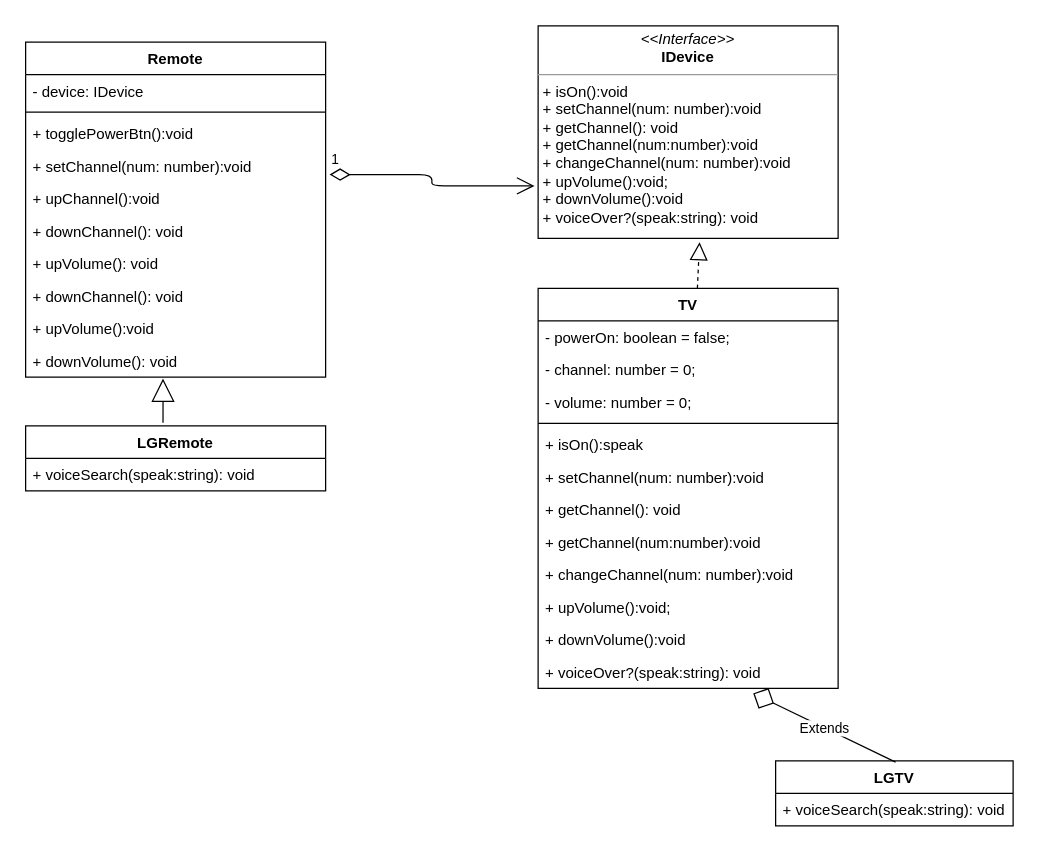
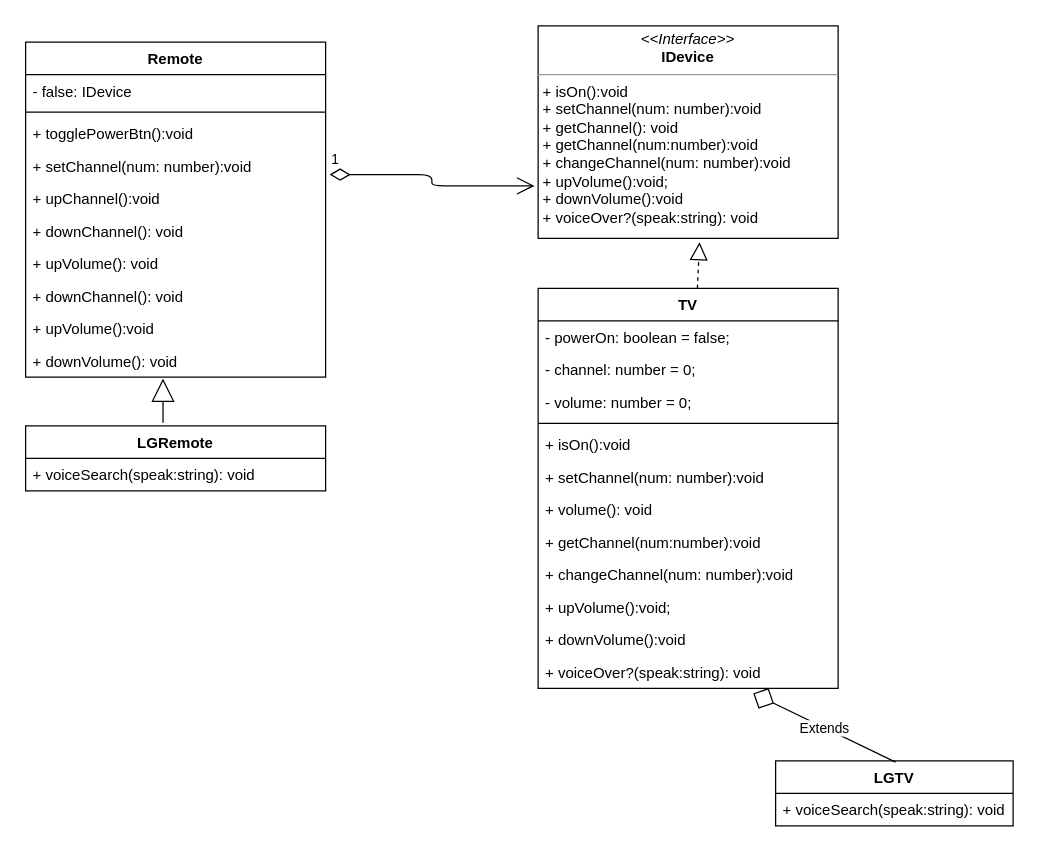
  <mxCell id="0" />
  <mxCell id="1" parent="0" />
  <mxCell id="2" value="&lt;p style=&quot;margin:0px;margin-top:4px;text-align:center;&quot;&gt;&lt;i&gt;&amp;lt;&amp;lt;Interface&amp;gt;&amp;gt;&lt;/i&gt;&lt;br&gt;&lt;b&gt;IDevice&lt;/b&gt;&lt;/p&gt;&lt;hr size=&quot;1&quot;&gt;&lt;p style=&quot;margin:0px;margin-left:4px;&quot;&gt;+ isOn():void&lt;br&gt;+ setChannel(num: number):void&lt;/p&gt;&lt;p style=&quot;margin:0px;margin-left:4px;&quot;&gt;+ getChannel(): void&lt;/p&gt;&lt;p style=&quot;margin:0px;margin-left:4px;&quot;&gt;+ getChannel(num:number):void&lt;/p&gt;&lt;p style=&quot;margin:0px;margin-left:4px;&quot;&gt;+ changeChannel(num: number):void&lt;/p&gt;&lt;p style=&quot;margin:0px;margin-left:4px;&quot;&gt;+ upVolume():void;&lt;/p&gt;&lt;p style=&quot;margin:0px;margin-left:4px;&quot;&gt;+ downVolume():void&lt;/p&gt;&lt;p style=&quot;margin:0px;margin-left:4px;&quot;&gt;+ voiceOver?(speak:string): void&lt;/p&gt;" style="verticalAlign=top;align=left;overflow=fill;fontSize=12;fontFamily=Helvetica;html=1;" parent="1" vertex="1"><mxGeometry x="430" y="20" width="240" height="170" as="geometry" /></mxCell>
  <mxCell id="3" value="TV" style="swimlane;fontStyle=1;align=center;verticalAlign=top;childLayout=stackLayout;horizontal=1;startSize=26;horizontalStack=0;resizeParent=1;resizeParentMax=0;resizeLast=0;collapsible=1;marginBottom=0;" parent="1" vertex="1"><mxGeometry x="430" y="230" width="240" height="320" as="geometry" /></mxCell>
  <mxCell id="4" value="- powerOn: boolean = false;" style="text;strokeColor=none;fillColor=none;align=left;verticalAlign=top;spacingLeft=4;spacingRight=4;overflow=hidden;rotatable=0;points=[[0,0.5],[1,0.5]];portConstraint=eastwest;" parent="3" vertex="1"><mxGeometry y="26" width="240" height="26" as="geometry" /></mxCell>
  <mxCell id="5" value="- channel: number = 0;" style="text;strokeColor=none;fillColor=none;align=left;verticalAlign=top;spacingLeft=4;spacingRight=4;overflow=hidden;rotatable=0;points=[[0,0.5],[1,0.5]];portConstraint=eastwest;" parent="3" vertex="1"><mxGeometry y="52" width="240" height="26" as="geometry" /></mxCell>
  <mxCell id="6" value="- volume: number = 0;" style="text;strokeColor=none;fillColor=none;align=left;verticalAlign=top;spacingLeft=4;spacingRight=4;overflow=hidden;rotatable=0;points=[[0,0.5],[1,0.5]];portConstraint=eastwest;" parent="3" vertex="1"><mxGeometry y="78" width="240" height="26" as="geometry" /></mxCell>
  <mxCell id="7" value="" style="line;strokeWidth=1;fillColor=none;align=left;verticalAlign=middle;spacingTop=-1;spacingLeft=3;spacingRight=3;rotatable=0;labelPosition=right;points=[];portConstraint=eastwest;strokeColor=inherit;" parent="3" vertex="1"><mxGeometry y="104" width="240" height="8" as="geometry" /></mxCell>
- <mxCell id="8" value="+ isOn():speak" style="text;strokeColor=none;fillColor=none;align=left;verticalAlign=top;spacingLeft=4;spacingRight=4;overflow=hidden;rotatable=0;points=[[0,0.5],[1,0.5]];portConstraint=eastwest;" parent="3" vertex="1"><mxGeometry y="112" width="240" height="26" as="geometry" /></mxCell>
+ <mxCell id="8" value="+ isOn():void" style="text;strokeColor=none;fillColor=none;align=left;verticalAlign=top;spacingLeft=4;spacingRight=4;overflow=hidden;rotatable=0;points=[[0,0.5],[1,0.5]];portConstraint=eastwest;" parent="3" vertex="1"><mxGeometry y="112" width="240" height="26" as="geometry" /></mxCell>
  <mxCell id="9" value="+ setChannel(num: number):void" style="text;strokeColor=none;fillColor=none;align=left;verticalAlign=top;spacingLeft=4;spacingRight=4;overflow=hidden;rotatable=0;points=[[0,0.5],[1,0.5]];portConstraint=eastwest;" parent="3" vertex="1"><mxGeometry y="138" width="240" height="26" as="geometry" /></mxCell>
- <mxCell id="10" value="+ getChannel(): void&#10;" style="text;strokeColor=none;fillColor=none;align=left;verticalAlign=top;spacingLeft=4;spacingRight=4;overflow=hidden;rotatable=0;points=[[0,0.5],[1,0.5]];portConstraint=eastwest;" parent="3" vertex="1"><mxGeometry y="164" width="240" height="26" as="geometry" /></mxCell>
+ <mxCell id="10" value="+ volume(): void&#10;" style="text;strokeColor=none;fillColor=none;align=left;verticalAlign=top;spacingLeft=4;spacingRight=4;overflow=hidden;rotatable=0;points=[[0,0.5],[1,0.5]];portConstraint=eastwest;" parent="3" vertex="1"><mxGeometry y="164" width="240" height="26" as="geometry" /></mxCell>
  <mxCell id="11" value="+ getChannel(num:number):void" style="text;strokeColor=none;fillColor=none;align=left;verticalAlign=top;spacingLeft=4;spacingRight=4;overflow=hidden;rotatable=0;points=[[0,0.5],[1,0.5]];portConstraint=eastwest;" parent="3" vertex="1"><mxGeometry y="190" width="240" height="26" as="geometry" /></mxCell>
  <mxCell id="12" value="+ changeChannel(num: number):void" style="text;strokeColor=none;fillColor=none;align=left;verticalAlign=top;spacingLeft=4;spacingRight=4;overflow=hidden;rotatable=0;points=[[0,0.5],[1,0.5]];portConstraint=eastwest;" parent="3" vertex="1"><mxGeometry y="216" width="240" height="26" as="geometry" /></mxCell>
  <mxCell id="13" value="+ upVolume():void;" style="text;strokeColor=none;fillColor=none;align=left;verticalAlign=top;spacingLeft=4;spacingRight=4;overflow=hidden;rotatable=0;points=[[0,0.5],[1,0.5]];portConstraint=eastwest;" parent="3" vertex="1"><mxGeometry y="242" width="240" height="26" as="geometry" /></mxCell>
  <mxCell id="14" value="+ downVolume():void" style="text;strokeColor=none;fillColor=none;align=left;verticalAlign=top;spacingLeft=4;spacingRight=4;overflow=hidden;rotatable=0;points=[[0,0.5],[1,0.5]];portConstraint=eastwest;" parent="3" vertex="1"><mxGeometry y="268" width="240" height="26" as="geometry" /></mxCell>
  <mxCell id="15" value="+ voiceOver?(speak:string): void" style="text;strokeColor=none;fillColor=none;align=left;verticalAlign=top;spacingLeft=4;spacingRight=4;overflow=hidden;rotatable=0;points=[[0,0.5],[1,0.5]];portConstraint=eastwest;" parent="3" vertex="1"><mxGeometry y="294" width="240" height="26" as="geometry" /></mxCell>
  <mxCell id="16" value="LGTV" style="swimlane;fontStyle=1;align=center;verticalAlign=top;childLayout=stackLayout;horizontal=1;startSize=26;horizontalStack=0;resizeParent=1;resizeParentMax=0;resizeLast=0;collapsible=1;marginBottom=0;" parent="1" vertex="1"><mxGeometry x="620" y="608" width="190" height="52" as="geometry" /></mxCell>
  <mxCell id="17" value="+ voiceSearch(speak:string): void" style="text;strokeColor=none;fillColor=none;align=left;verticalAlign=top;spacingLeft=4;spacingRight=4;overflow=hidden;rotatable=0;points=[[0,0.5],[1,0.5]];portConstraint=eastwest;" parent="16" vertex="1"><mxGeometry y="26" width="190" height="26" as="geometry" /></mxCell>
  <mxCell id="18" value="Remote" style="swimlane;fontStyle=1;align=center;verticalAlign=top;childLayout=stackLayout;horizontal=1;startSize=26;horizontalStack=0;resizeParent=1;resizeParentMax=0;resizeLast=0;collapsible=1;marginBottom=0;" parent="1" vertex="1"><mxGeometry x="20" y="33" width="240" height="268" as="geometry" /></mxCell>
- <mxCell id="19" value="- device: IDevice" style="text;strokeColor=none;fillColor=none;align=left;verticalAlign=top;spacingLeft=4;spacingRight=4;overflow=hidden;rotatable=0;points=[[0,0.5],[1,0.5]];portConstraint=eastwest;" parent="18" vertex="1"><mxGeometry y="26" width="240" height="26" as="geometry" /></mxCell>
+ <mxCell id="19" value="- false: IDevice" style="text;strokeColor=none;fillColor=none;align=left;verticalAlign=top;spacingLeft=4;spacingRight=4;overflow=hidden;rotatable=0;points=[[0,0.5],[1,0.5]];portConstraint=eastwest;" parent="18" vertex="1"><mxGeometry y="26" width="240" height="26" as="geometry" /></mxCell>
  <mxCell id="20" value="" style="line;strokeWidth=1;fillColor=none;align=left;verticalAlign=middle;spacingTop=-1;spacingLeft=3;spacingRight=3;rotatable=0;labelPosition=right;points=[];portConstraint=eastwest;strokeColor=inherit;" parent="18" vertex="1"><mxGeometry y="52" width="240" height="8" as="geometry" /></mxCell>
  <mxCell id="21" value="+ togglePowerBtn():void" style="text;strokeColor=none;fillColor=none;align=left;verticalAlign=top;spacingLeft=4;spacingRight=4;overflow=hidden;rotatable=0;points=[[0,0.5],[1,0.5]];portConstraint=eastwest;" parent="18" vertex="1"><mxGeometry y="60" width="240" height="26" as="geometry" /></mxCell>
  <mxCell id="22" value="+ setChannel(num: number):void" style="text;strokeColor=none;fillColor=none;align=left;verticalAlign=top;spacingLeft=4;spacingRight=4;overflow=hidden;rotatable=0;points=[[0,0.5],[1,0.5]];portConstraint=eastwest;" parent="18" vertex="1"><mxGeometry y="86" width="240" height="26" as="geometry" /></mxCell>
  <mxCell id="23" value="+ upChannel():void" style="text;strokeColor=none;fillColor=none;align=left;verticalAlign=top;spacingLeft=4;spacingRight=4;overflow=hidden;rotatable=0;points=[[0,0.5],[1,0.5]];portConstraint=eastwest;" parent="18" vertex="1"><mxGeometry y="112" width="240" height="26" as="geometry" /></mxCell>
  <mxCell id="24" value="+ downChannel(): void" style="text;strokeColor=none;fillColor=none;align=left;verticalAlign=top;spacingLeft=4;spacingRight=4;overflow=hidden;rotatable=0;points=[[0,0.5],[1,0.5]];portConstraint=eastwest;" parent="18" vertex="1"><mxGeometry y="138" width="240" height="26" as="geometry" /></mxCell>
  <mxCell id="25" value="+ upVolume(): void" style="text;strokeColor=none;fillColor=none;align=left;verticalAlign=top;spacingLeft=4;spacingRight=4;overflow=hidden;rotatable=0;points=[[0,0.5],[1,0.5]];portConstraint=eastwest;" parent="18" vertex="1"><mxGeometry y="164" width="240" height="26" as="geometry" /></mxCell>
  <mxCell id="26" value="+ downChannel(): void" style="text;strokeColor=none;fillColor=none;align=left;verticalAlign=top;spacingLeft=4;spacingRight=4;overflow=hidden;rotatable=0;points=[[0,0.5],[1,0.5]];portConstraint=eastwest;" parent="18" vertex="1"><mxGeometry y="190" width="240" height="26" as="geometry" /></mxCell>
  <mxCell id="27" value="+ upVolume():void" style="text;strokeColor=none;fillColor=none;align=left;verticalAlign=top;spacingLeft=4;spacingRight=4;overflow=hidden;rotatable=0;points=[[0,0.5],[1,0.5]];portConstraint=eastwest;" parent="18" vertex="1"><mxGeometry y="216" width="240" height="26" as="geometry" /></mxCell>
  <mxCell id="28" value="+ downVolume(): void" style="text;strokeColor=none;fillColor=none;align=left;verticalAlign=top;spacingLeft=4;spacingRight=4;overflow=hidden;rotatable=0;points=[[0,0.5],[1,0.5]];portConstraint=eastwest;" parent="18" vertex="1"><mxGeometry y="242" width="240" height="26" as="geometry" /></mxCell>
  <mxCell id="29" value="LGRemote" style="swimlane;fontStyle=1;align=center;verticalAlign=top;childLayout=stackLayout;horizontal=1;startSize=26;horizontalStack=0;resizeParent=1;resizeParentMax=0;resizeLast=0;collapsible=1;marginBottom=0;" parent="1" vertex="1"><mxGeometry x="20" y="340" width="240" height="52" as="geometry" /></mxCell>
  <mxCell id="30" value="+ voiceSearch(speak:string): void" style="text;strokeColor=none;fillColor=none;align=left;verticalAlign=top;spacingLeft=4;spacingRight=4;overflow=hidden;rotatable=0;points=[[0,0.5],[1,0.5]];portConstraint=eastwest;" parent="29" vertex="1"><mxGeometry y="26" width="240" height="26" as="geometry" /></mxCell>
  <mxCell id="31" value="" style="endArrow=block;endSize=16;endFill=0;html=1;rounded=0;entryX=0.458;entryY=1.046;entryDx=0;entryDy=0;entryPerimeter=0;exitX=0.458;exitY=-0.05;exitDx=0;exitDy=0;exitPerimeter=0;" parent="1" source="29" target="28" edge="1"><mxGeometry width="160" relative="1" as="geometry"><mxPoint x="200" y="330" as="sourcePoint" /><mxPoint x="360" y="330" as="targetPoint" /></mxGeometry></mxCell>
  <mxCell id="32" value="Extends" style="endArrow=diamond;endSize=16;endFill=0;html=1;exitX=0.505;exitY=0.019;exitDx=0;exitDy=0;exitPerimeter=0;entryX=0.717;entryY=1.154;entryDx=0;entryDy=0;entryPerimeter=0;" edge="1" parent="1" source="16" target="15"><mxGeometry width="160" relative="1" as="geometry"><mxPoint x="240" y="590" as="sourcePoint" /><mxPoint x="400" y="590" as="targetPoint" /></mxGeometry></mxCell>
  <mxCell id="33" value="" style="endArrow=block;dashed=1;endFill=0;endSize=12;html=1;entryX=0.538;entryY=1.018;entryDx=0;entryDy=0;entryPerimeter=0;" edge="1" parent="1" source="3" target="2"><mxGeometry width="160" relative="1" as="geometry"><mxPoint x="240" y="270" as="sourcePoint" /><mxPoint x="400" y="270" as="targetPoint" /></mxGeometry></mxCell>
  <mxCell id="34" value="1" style="endArrow=open;html=1;endSize=12;startArrow=diamondThin;startSize=14;startFill=0;edgeStyle=orthogonalEdgeStyle;align=left;verticalAlign=bottom;exitX=1.013;exitY=0.769;exitDx=0;exitDy=0;exitPerimeter=0;entryX=-0.012;entryY=0.753;entryDx=0;entryDy=0;entryPerimeter=0;" edge="1" parent="1" source="22" target="2"><mxGeometry x="-1" y="3" relative="1" as="geometry"><mxPoint x="240" y="270" as="sourcePoint" /><mxPoint x="400" y="270" as="targetPoint" /></mxGeometry></mxCell>
